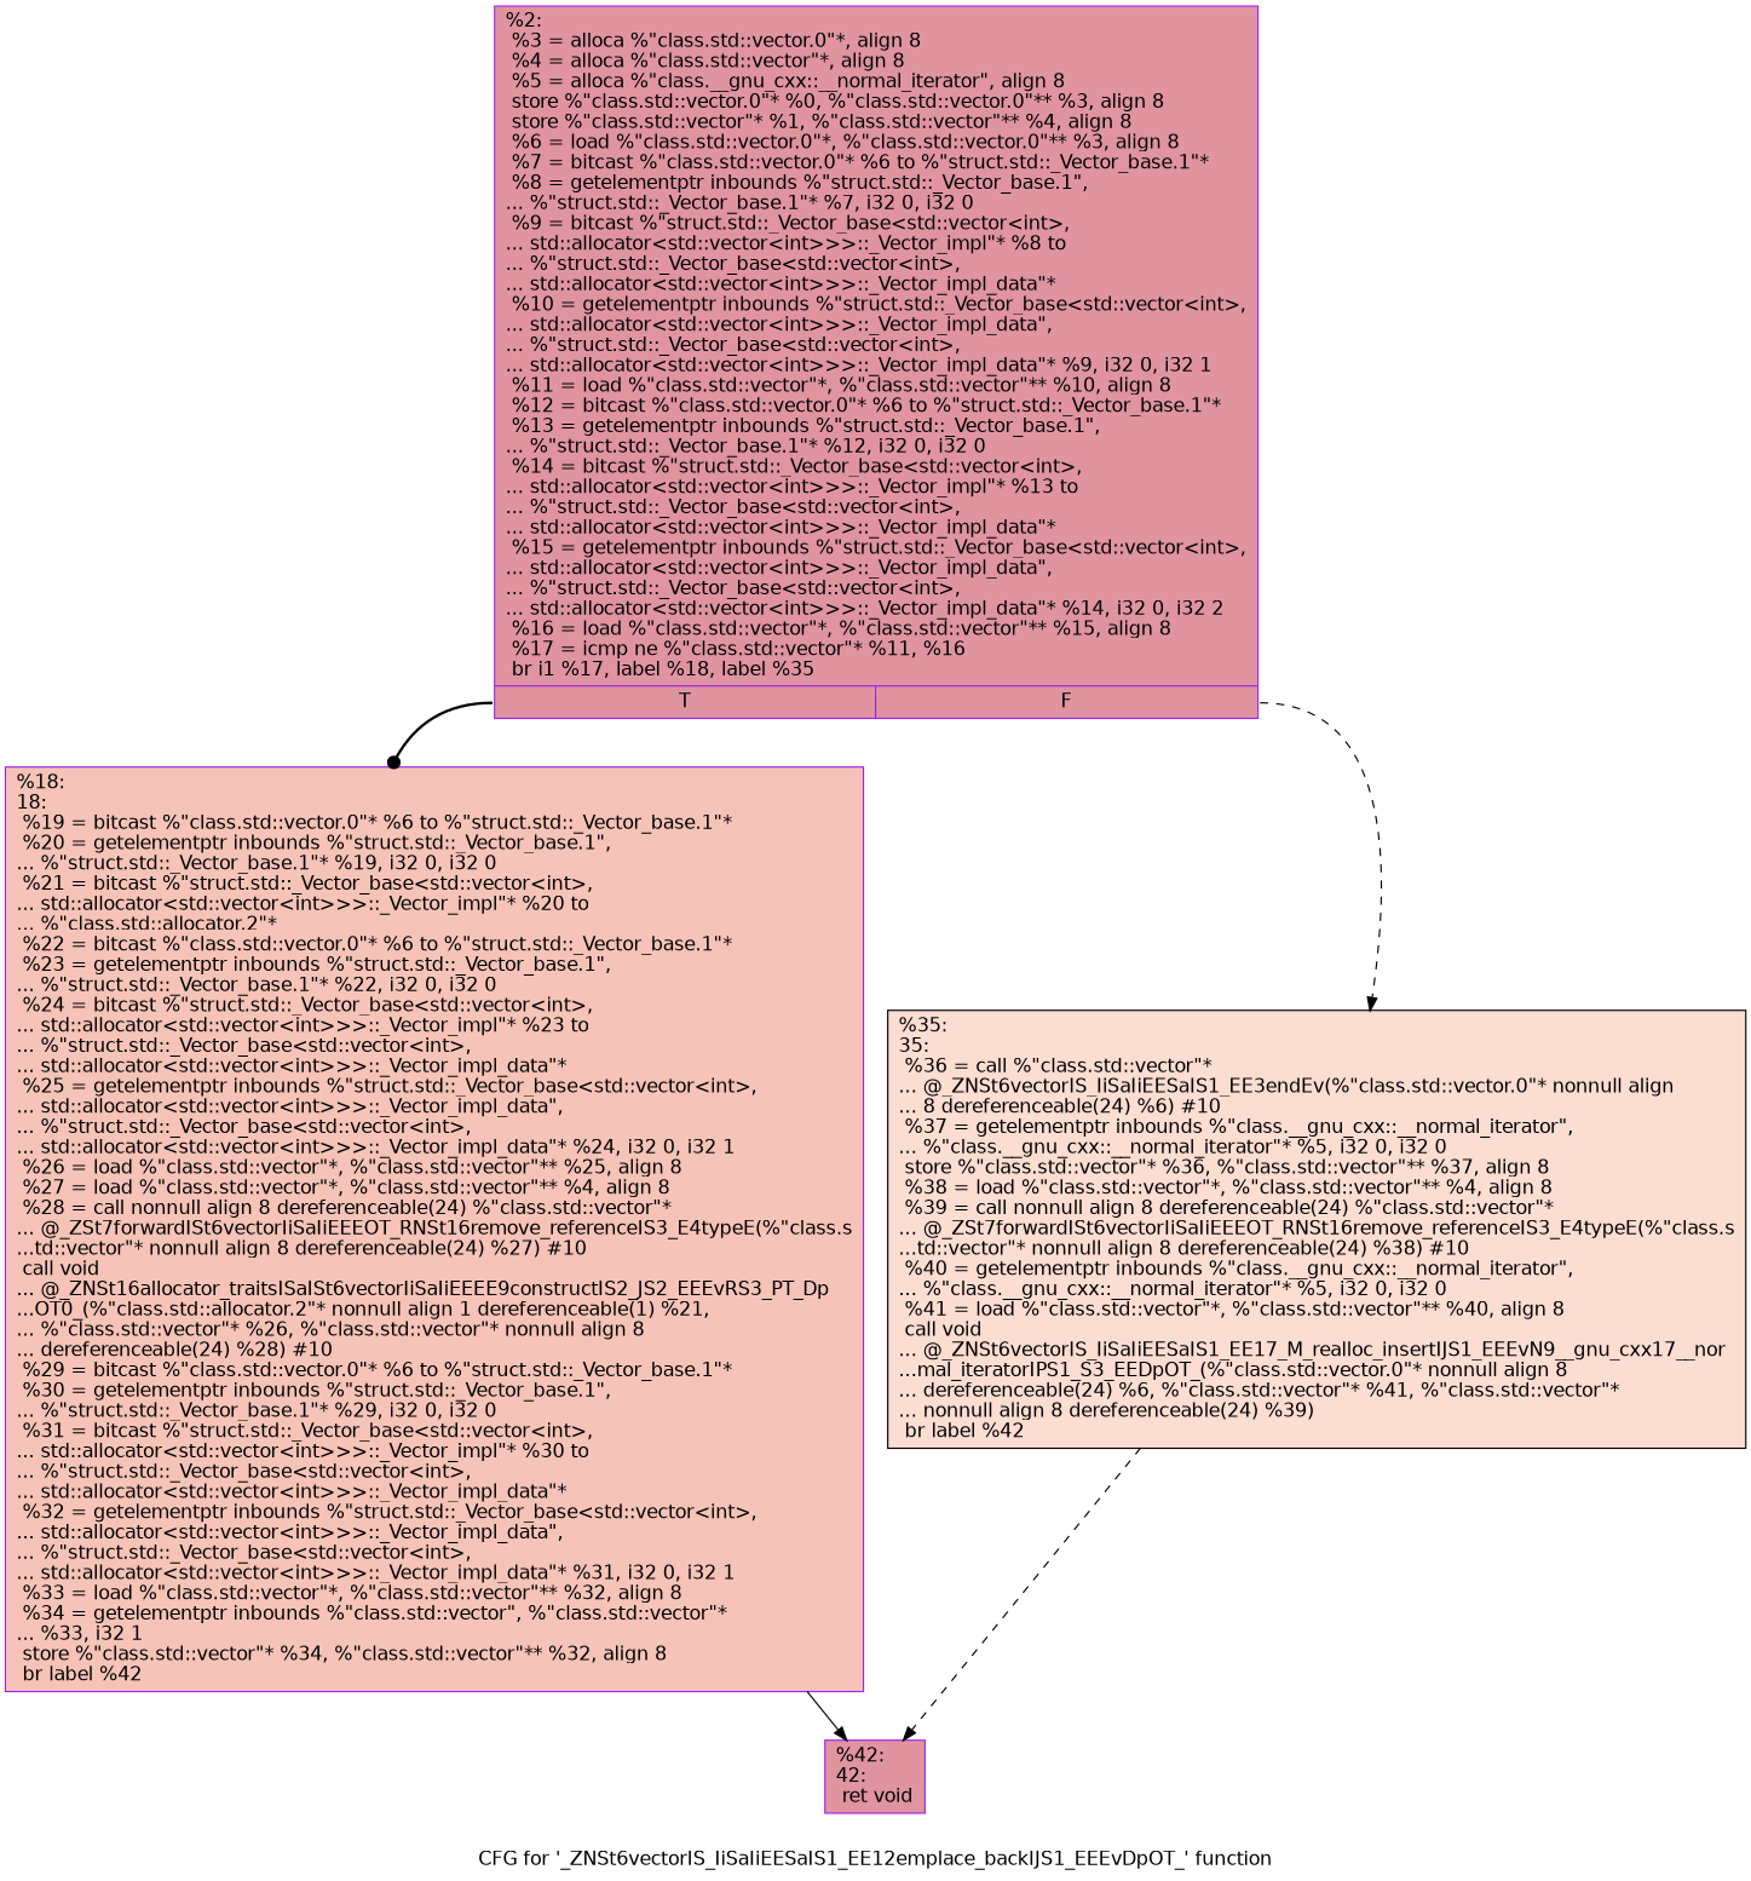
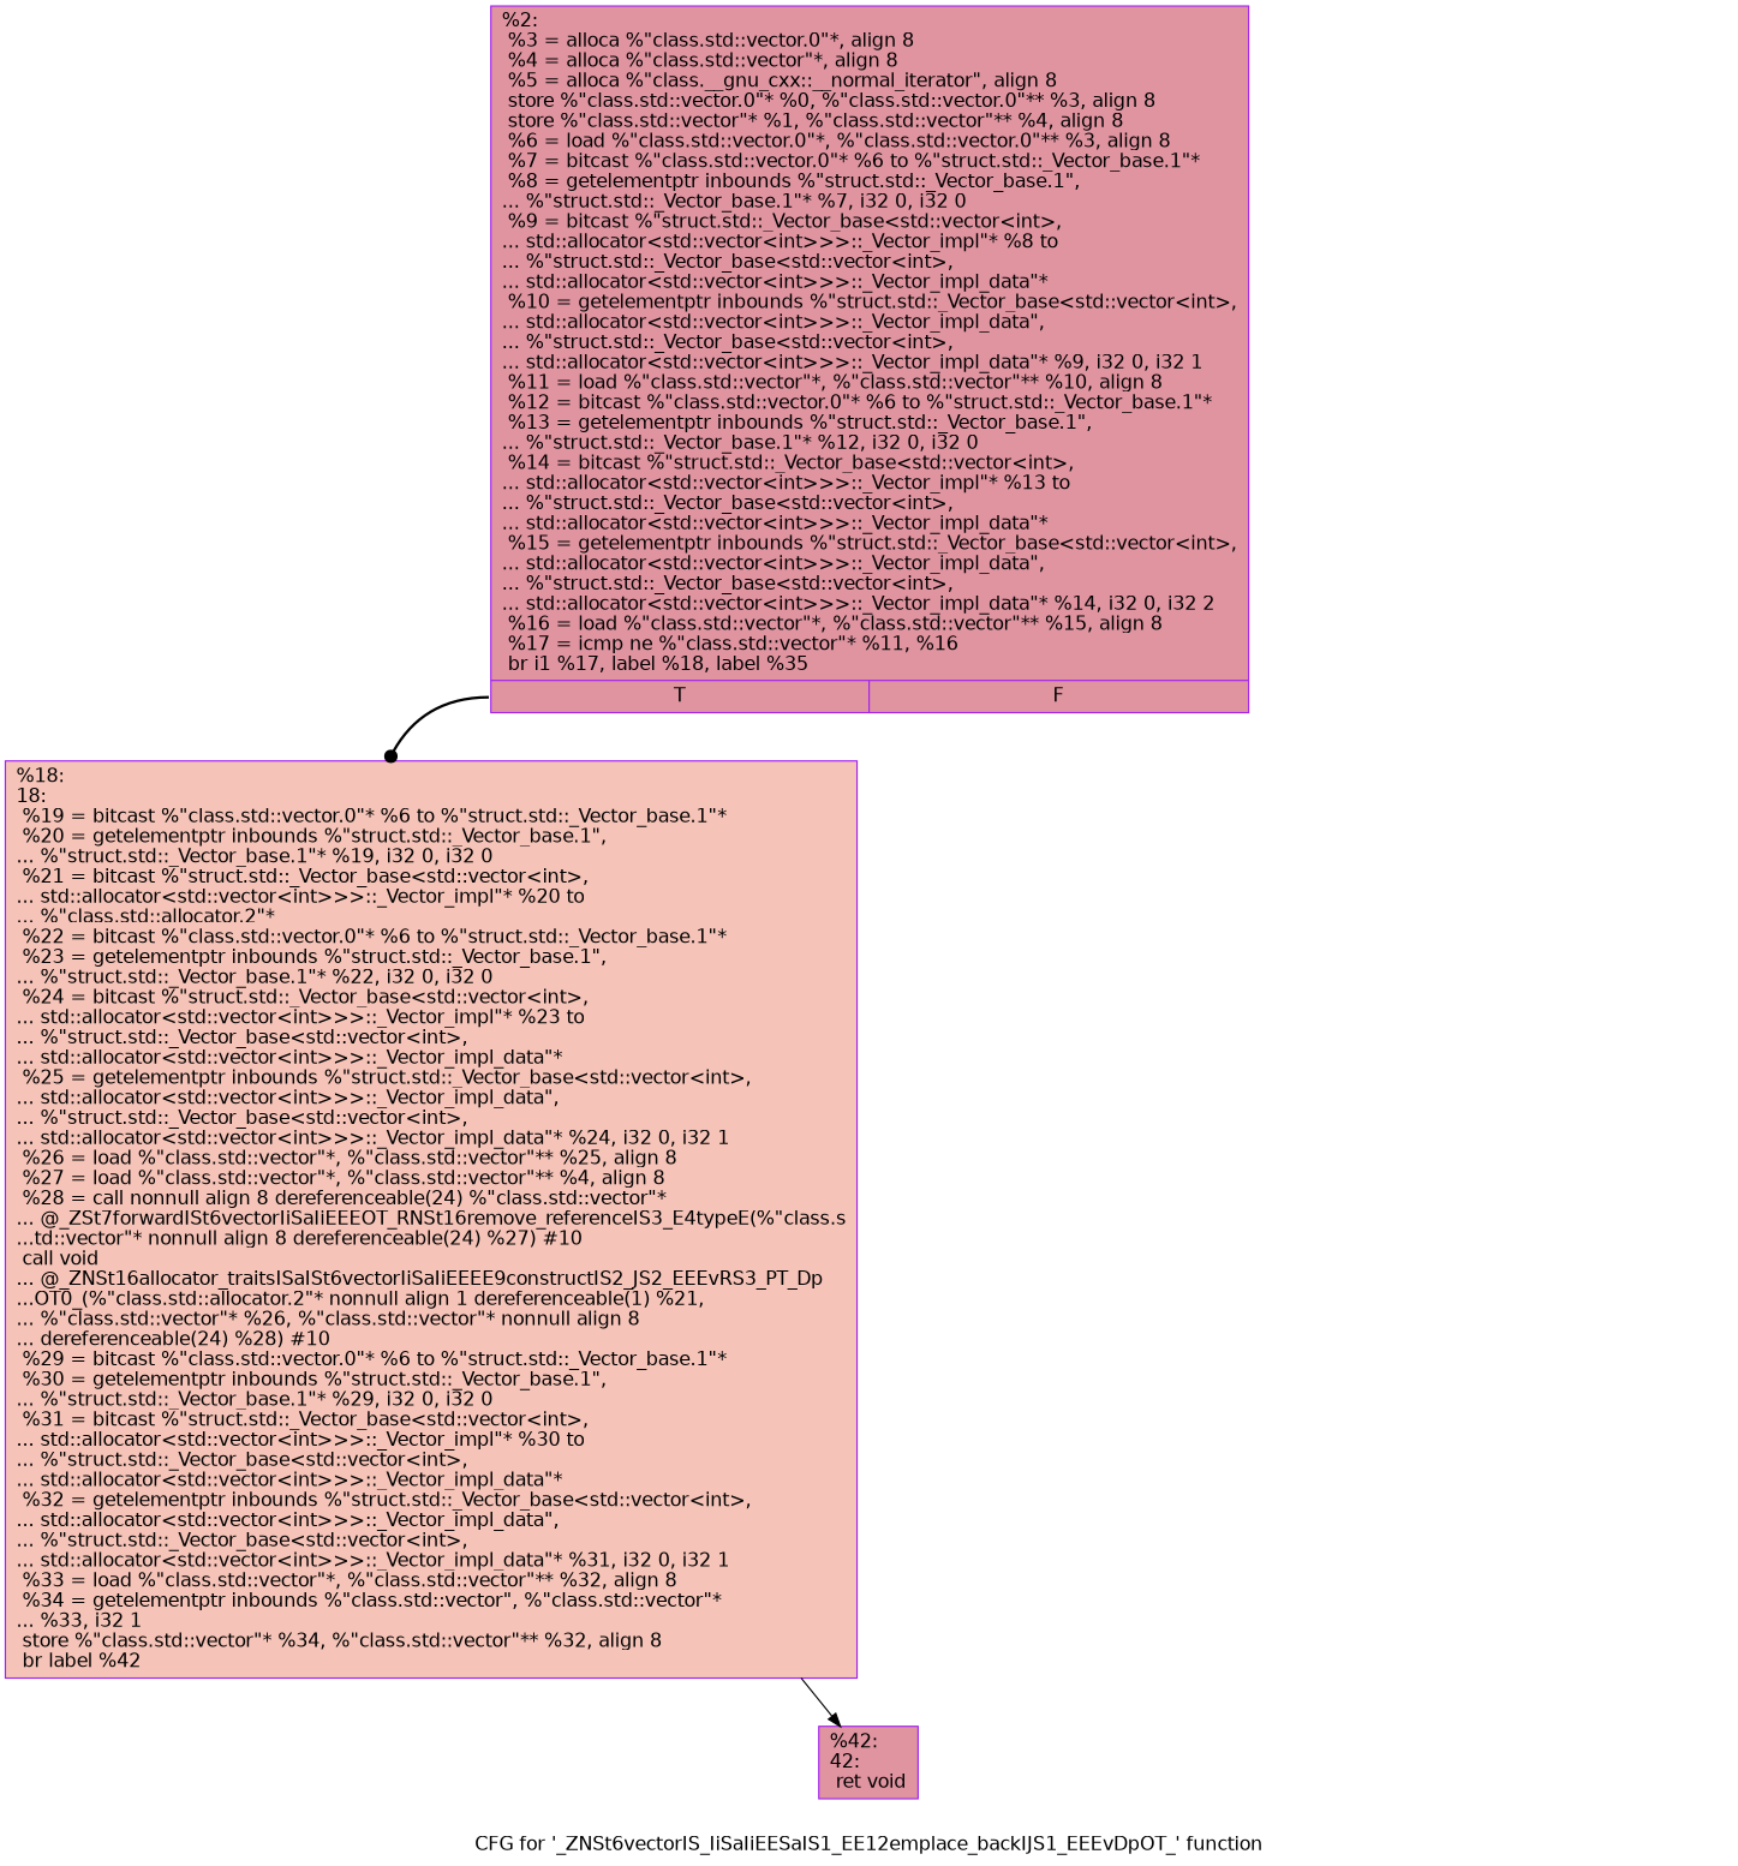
  digraph {
    label="CFG for '_ZNSt6vectorIS_IiSaIiEESaIS1_EE12emplace_backIJS1_EEEvDpOT_' function"
    fontname="DejaVu Sans"
    node [color=purple fillcolor="#b70d2870" shape=record style=filled fontname="DejaVu Sans"]
    edge [style=dashed arrowhead=normal fontname="DejaVu Sans"]
    n1 [label="{%2:\l  %3 = alloca %\"class.std::vector.0\"*, align 8\l  %4 = alloca %\"class.std::vector\"*, align 8\l  %5 = alloca %\"class.__gnu_cxx::__normal_iterator\", align 8\l  store %\"class.std::vector.0\"* %0, %\"class.std::vector.0\"** %3, align 8\l  store %\"class.std::vector\"* %1, %\"class.std::vector\"** %4, align 8\l  %6 = load %\"class.std::vector.0\"*, %\"class.std::vector.0\"** %3, align 8\l  %7 = bitcast %\"class.std::vector.0\"* %6 to %\"struct.std::_Vector_base.1\"*\l  %8 = getelementptr inbounds %\"struct.std::_Vector_base.1\",\l... %\"struct.std::_Vector_base.1\"* %7, i32 0, i32 0\l  %9 = bitcast %\"struct.std::_Vector_base\<std::vector\<int\>,\l... std::allocator\<std::vector\<int\>\>\>::_Vector_impl\"* %8 to\l... %\"struct.std::_Vector_base\<std::vector\<int\>,\l... std::allocator\<std::vector\<int\>\>\>::_Vector_impl_data\"*\l  %10 = getelementptr inbounds %\"struct.std::_Vector_base\<std::vector\<int\>,\l... std::allocator\<std::vector\<int\>\>\>::_Vector_impl_data\",\l... %\"struct.std::_Vector_base\<std::vector\<int\>,\l... std::allocator\<std::vector\<int\>\>\>::_Vector_impl_data\"* %9, i32 0, i32 1\l  %11 = load %\"class.std::vector\"*, %\"class.std::vector\"** %10, align 8\l  %12 = bitcast %\"class.std::vector.0\"* %6 to %\"struct.std::_Vector_base.1\"*\l  %13 = getelementptr inbounds %\"struct.std::_Vector_base.1\",\l... %\"struct.std::_Vector_base.1\"* %12, i32 0, i32 0\l  %14 = bitcast %\"struct.std::_Vector_base\<std::vector\<int\>,\l... std::allocator\<std::vector\<int\>\>\>::_Vector_impl\"* %13 to\l... %\"struct.std::_Vector_base\<std::vector\<int\>,\l... std::allocator\<std::vector\<int\>\>\>::_Vector_impl_data\"*\l  %15 = getelementptr inbounds %\"struct.std::_Vector_base\<std::vector\<int\>,\l... std::allocator\<std::vector\<int\>\>\>::_Vector_impl_data\",\l... %\"struct.std::_Vector_base\<std::vector\<int\>,\l... std::allocator\<std::vector\<int\>\>\>::_Vector_impl_data\"* %14, i32 0, i32 2\l  %16 = load %\"class.std::vector\"*, %\"class.std::vector\"** %15, align 8\l  %17 = icmp ne %\"class.std::vector\"* %11, %16\l  br i1 %17, label %18, label %35\l|{<s0>T|<s1>F}}"]
    n2 [fillcolor="#e8765c70" label="{%18:\l18:                                               \l  %19 = bitcast %\"class.std::vector.0\"* %6 to %\"struct.std::_Vector_base.1\"*\l  %20 = getelementptr inbounds %\"struct.std::_Vector_base.1\",\l... %\"struct.std::_Vector_base.1\"* %19, i32 0, i32 0\l  %21 = bitcast %\"struct.std::_Vector_base\<std::vector\<int\>,\l... std::allocator\<std::vector\<int\>\>\>::_Vector_impl\"* %20 to\l... %\"class.std::allocator.2\"*\l  %22 = bitcast %\"class.std::vector.0\"* %6 to %\"struct.std::_Vector_base.1\"*\l  %23 = getelementptr inbounds %\"struct.std::_Vector_base.1\",\l... %\"struct.std::_Vector_base.1\"* %22, i32 0, i32 0\l  %24 = bitcast %\"struct.std::_Vector_base\<std::vector\<int\>,\l... std::allocator\<std::vector\<int\>\>\>::_Vector_impl\"* %23 to\l... %\"struct.std::_Vector_base\<std::vector\<int\>,\l... std::allocator\<std::vector\<int\>\>\>::_Vector_impl_data\"*\l  %25 = getelementptr inbounds %\"struct.std::_Vector_base\<std::vector\<int\>,\l... std::allocator\<std::vector\<int\>\>\>::_Vector_impl_data\",\l... %\"struct.std::_Vector_base\<std::vector\<int\>,\l... std::allocator\<std::vector\<int\>\>\>::_Vector_impl_data\"* %24, i32 0, i32 1\l  %26 = load %\"class.std::vector\"*, %\"class.std::vector\"** %25, align 8\l  %27 = load %\"class.std::vector\"*, %\"class.std::vector\"** %4, align 8\l  %28 = call nonnull align 8 dereferenceable(24) %\"class.std::vector\"*\l... @_ZSt7forwardISt6vectorIiSaIiEEEOT_RNSt16remove_referenceIS3_E4typeE(%\"class.s\l...td::vector\"* nonnull align 8 dereferenceable(24) %27) #10\l  call void\l... @_ZNSt16allocator_traitsISaISt6vectorIiSaIiEEEE9constructIS2_JS2_EEEvRS3_PT_Dp\l...OT0_(%\"class.std::allocator.2\"* nonnull align 1 dereferenceable(1) %21,\l... %\"class.std::vector\"* %26, %\"class.std::vector\"* nonnull align 8\l... dereferenceable(24) %28) #10\l  %29 = bitcast %\"class.std::vector.0\"* %6 to %\"struct.std::_Vector_base.1\"*\l  %30 = getelementptr inbounds %\"struct.std::_Vector_base.1\",\l... %\"struct.std::_Vector_base.1\"* %29, i32 0, i32 0\l  %31 = bitcast %\"struct.std::_Vector_base\<std::vector\<int\>,\l... std::allocator\<std::vector\<int\>\>\>::_Vector_impl\"* %30 to\l... %\"struct.std::_Vector_base\<std::vector\<int\>,\l... std::allocator\<std::vector\<int\>\>\>::_Vector_impl_data\"*\l  %32 = getelementptr inbounds %\"struct.std::_Vector_base\<std::vector\<int\>,\l... std::allocator\<std::vector\<int\>\>\>::_Vector_impl_data\",\l... %\"struct.std::_Vector_base\<std::vector\<int\>,\l... std::allocator\<std::vector\<int\>\>\>::_Vector_impl_data\"* %31, i32 0, i32 1\l  %33 = load %\"class.std::vector\"*, %\"class.std::vector\"** %32, align 8\l  %34 = getelementptr inbounds %\"class.std::vector\", %\"class.std::vector\"*\l... %33, i32 1\l  store %\"class.std::vector\"* %34, %\"class.std::vector\"** %32, align 8\l  br label %42\l}"]
-   n3 [color=black fillcolor="#f7b39670" label="{%35:\l35:                                               \l  %36 = call %\"class.std::vector\"*\l... @_ZNSt6vectorIS_IiSaIiEESaIS1_EE3endEv(%\"class.std::vector.0\"* nonnull align\l... 8 dereferenceable(24) %6) #10\l  %37 = getelementptr inbounds %\"class.__gnu_cxx::__normal_iterator\",\l... %\"class.__gnu_cxx::__normal_iterator\"* %5, i32 0, i32 0\l  store %\"class.std::vector\"* %36, %\"class.std::vector\"** %37, align 8\l  %38 = load %\"class.std::vector\"*, %\"class.std::vector\"** %4, align 8\l  %39 = call nonnull align 8 dereferenceable(24) %\"class.std::vector\"*\l... @_ZSt7forwardISt6vectorIiSaIiEEEOT_RNSt16remove_referenceIS3_E4typeE(%\"class.s\l...td::vector\"* nonnull align 8 dereferenceable(24) %38) #10\l  %40 = getelementptr inbounds %\"class.__gnu_cxx::__normal_iterator\",\l... %\"class.__gnu_cxx::__normal_iterator\"* %5, i32 0, i32 0\l  %41 = load %\"class.std::vector\"*, %\"class.std::vector\"** %40, align 8\l  call void\l... @_ZNSt6vectorIS_IiSaIiEESaIS1_EE17_M_realloc_insertIJS1_EEEvN9__gnu_cxx17__nor\l...mal_iteratorIPS1_S3_EEDpOT_(%\"class.std::vector.0\"* nonnull align 8\l... dereferenceable(24) %6, %\"class.std::vector\"* %41, %\"class.std::vector\"*\l... nonnull align 8 dereferenceable(24) %39)\l  br label %42\l}"]
    n4 [label="{%42:\l42:                                               \l  ret void\l}"]
    n1 -> n2 [tailport=s0 style=bold arrowhead=dot]
-   n1 -> n3 [tailport=s1]
    n2 -> n4 [style=solid]
-   n3 -> n4
  }
